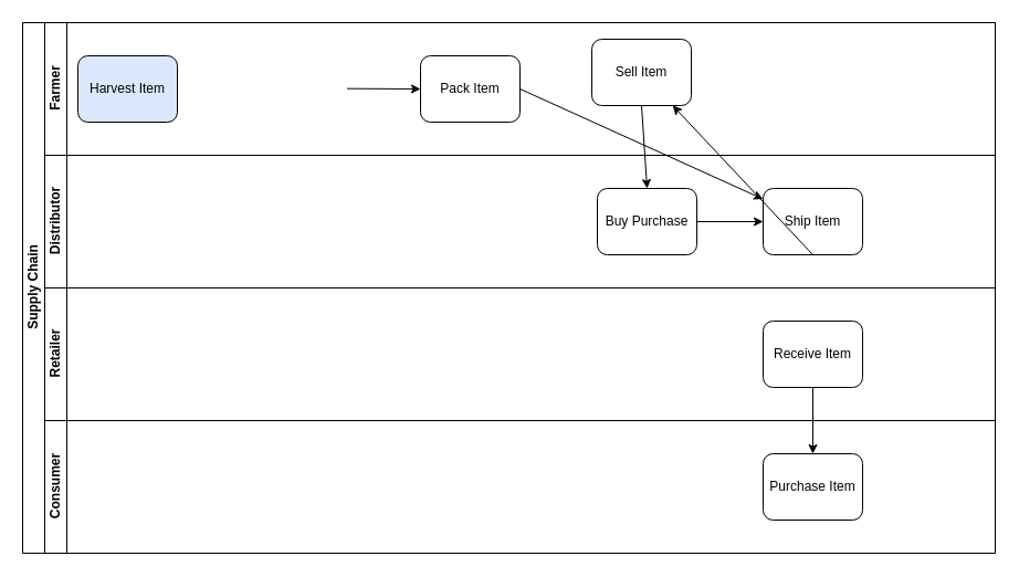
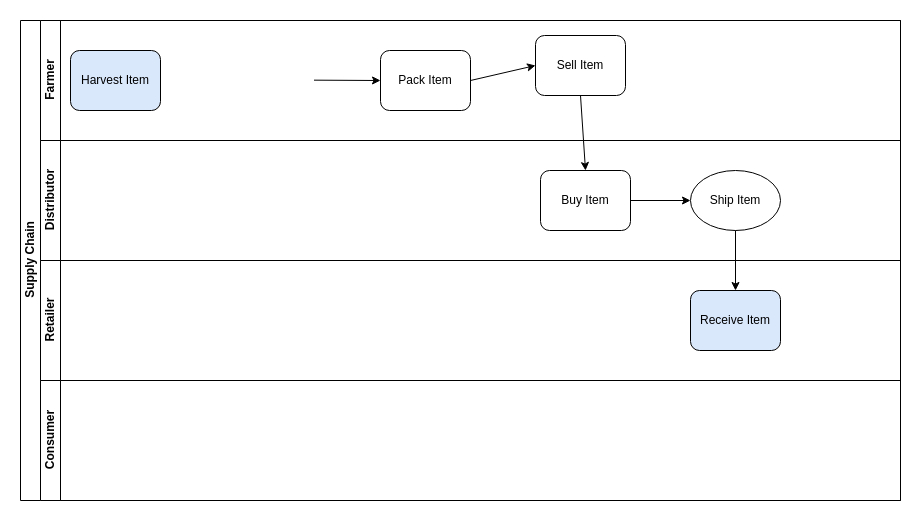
  <mxCell id="0" />
  <mxCell id="1" parent="0" />
  <mxCell id="2" value="Supply Chain" style="swimlane;html=1;childLayout=stackLayout;resizeParent=1;resizeParentMax=0;horizontal=0;startSize=20;horizontalStack=0;" parent="1" vertex="1"><mxGeometry x="20" y="20" width="880" height="480" as="geometry" /></mxCell>
  <mxCell id="3" value="Farmer" style="swimlane;html=1;startSize=20;horizontal=0;" parent="2" vertex="1"><mxGeometry x="20" width="860" height="120" as="geometry" /></mxCell>
  <mxCell id="4" value="Harvest Item" style="rounded=1;whiteSpace=wrap;html=1;fillColor=#dae8fc;" vertex="1" parent="3"><mxGeometry x="30" y="30" width="90" height="60" as="geometry" /></mxCell>
  <mxCell id="5" value="Pack Item" style="rounded=1;whiteSpace=wrap;html=1;" vertex="1" parent="3"><mxGeometry x="340" y="30" width="90" height="60" as="geometry" /></mxCell>
  <mxCell id="6" value="Sell Item" style="rounded=1;whiteSpace=wrap;html=1;" vertex="1" parent="3"><mxGeometry x="495" y="15" width="90" height="60" as="geometry" /></mxCell>
  <mxCell id="7" value="" style="endArrow=classic;html=1;exitX=1;exitY=0.5;exitDx=0;exitDy=0;" edge="1" parent="3"><mxGeometry width="50" height="50" relative="1" as="geometry"><mxPoint x="273.5" y="59.66" as="sourcePoint" /><mxPoint x="340" y="60" as="targetPoint" /></mxGeometry></mxCell>
- <mxCell id="8" value="" style="endArrow=classic;html=1;exitX=1;exitY=0.5;exitDx=0;exitDy=0;" edge="1" parent="3" source="5" target="11"><mxGeometry width="50" height="50" relative="1" as="geometry"><mxPoint x="264" y="210" as="sourcePoint" /><mxPoint x="314" y="160" as="targetPoint" /></mxGeometry></mxCell>
+ <mxCell id="8" value="" style="endArrow=classic;html=1;exitX=1;exitY=0.5;exitDx=0;exitDy=0;entryX=0;entryY=0.5;entryDx=0;entryDy=0;" edge="1" parent="3" source="5" target="6"><mxGeometry width="50" height="50" relative="1" as="geometry"><mxPoint x="264" y="210" as="sourcePoint" /><mxPoint x="314" y="160" as="targetPoint" /></mxGeometry></mxCell>
  <mxCell id="9" value="Distributor" style="swimlane;html=1;startSize=20;horizontal=0;" parent="2" vertex="1"><mxGeometry x="20" y="120" width="860" height="120" as="geometry" /></mxCell>
- <mxCell id="10" value="Buy Purchase" style="rounded=1;whiteSpace=wrap;html=1;" vertex="1" parent="9"><mxGeometry x="500" y="30" width="90" height="60" as="geometry" /></mxCell>
- <mxCell id="11" value="Ship Item" style="rounded=1;whiteSpace=wrap;html=1;" vertex="1" parent="9"><mxGeometry x="650" y="30" width="90" height="60" as="geometry" /></mxCell>
+ <mxCell id="10" value="Buy Item" style="rounded=1;whiteSpace=wrap;html=1;" vertex="1" parent="9"><mxGeometry x="500" y="30" width="90" height="60" as="geometry" /></mxCell>
+ <mxCell id="11" value="Ship Item" style="ellipse;whiteSpace=wrap;html=1;" vertex="1" parent="9"><mxGeometry x="650" y="30" width="90" height="60" as="geometry" /></mxCell>
  <mxCell id="12" value="" style="endArrow=classic;html=1;exitX=1;exitY=0.5;exitDx=0;exitDy=0;entryX=0;entryY=0.5;entryDx=0;entryDy=0;" edge="1" parent="9" source="10" target="11"><mxGeometry width="50" height="50" relative="1" as="geometry"><mxPoint x="380" y="100" as="sourcePoint" /><mxPoint x="430" y="50" as="targetPoint" /></mxGeometry></mxCell>
  <mxCell id="13" value="Retailer" style="swimlane;html=1;startSize=20;horizontal=0;" parent="2" vertex="1"><mxGeometry x="20" y="240" width="860" height="120" as="geometry" /></mxCell>
- <mxCell id="14" value="Receive Item" style="rounded=1;whiteSpace=wrap;html=1;" vertex="1" parent="13"><mxGeometry x="650" y="30" width="90" height="60" as="geometry" /></mxCell>
+ <mxCell id="14" value="Receive Item" style="rounded=1;whiteSpace=wrap;html=1;fillColor=#dae8fc;" vertex="1" parent="13"><mxGeometry x="650" y="30" width="90" height="60" as="geometry" /></mxCell>
  <mxCell id="15" value="Consumer" style="swimlane;html=1;startSize=20;horizontal=0;" vertex="1" parent="2"><mxGeometry x="20" y="360" width="860" height="120" as="geometry" /></mxCell>
- <mxCell id="16" value="Purchase Item" style="rounded=1;whiteSpace=wrap;html=1;" vertex="1" parent="15"><mxGeometry x="650" y="30" width="90" height="60" as="geometry" /></mxCell>
  <mxCell id="17" value="" style="endArrow=classic;html=1;exitX=0.5;exitY=1;exitDx=0;exitDy=0;entryX=0.5;entryY=0;entryDx=0;entryDy=0;" edge="1" parent="2" source="6" target="10"><mxGeometry width="50" height="50" relative="1" as="geometry"><mxPoint x="400" y="220" as="sourcePoint" /><mxPoint x="450" y="170" as="targetPoint" /></mxGeometry></mxCell>
- <mxCell id="18" value="" style="endArrow=classic;html=1;exitX=0.5;exitY=1;exitDx=0;exitDy=0;" edge="1" parent="2" source="11" target="6"><mxGeometry width="50" height="50" relative="1" as="geometry"><mxPoint x="400" y="220" as="sourcePoint" /><mxPoint x="450" y="170" as="targetPoint" /></mxGeometry></mxCell>
- <mxCell id="19" value="" style="endArrow=classic;html=1;exitX=0.5;exitY=1;exitDx=0;exitDy=0;entryX=0.5;entryY=0;entryDx=0;entryDy=0;" edge="1" parent="2" source="14" target="16"><mxGeometry width="50" height="50" relative="1" as="geometry"><mxPoint x="400" y="220" as="sourcePoint" /><mxPoint x="450" y="170" as="targetPoint" /></mxGeometry></mxCell>
+ <mxCell id="18" value="" style="endArrow=classic;html=1;exitX=0.5;exitY=1;exitDx=0;exitDy=0;entryX=0.5;entryY=0;entryDx=0;entryDy=0;" edge="1" parent="2" source="11" target="14"><mxGeometry width="50" height="50" relative="1" as="geometry"><mxPoint x="400" y="220" as="sourcePoint" /><mxPoint x="450" y="170" as="targetPoint" /></mxGeometry></mxCell>
